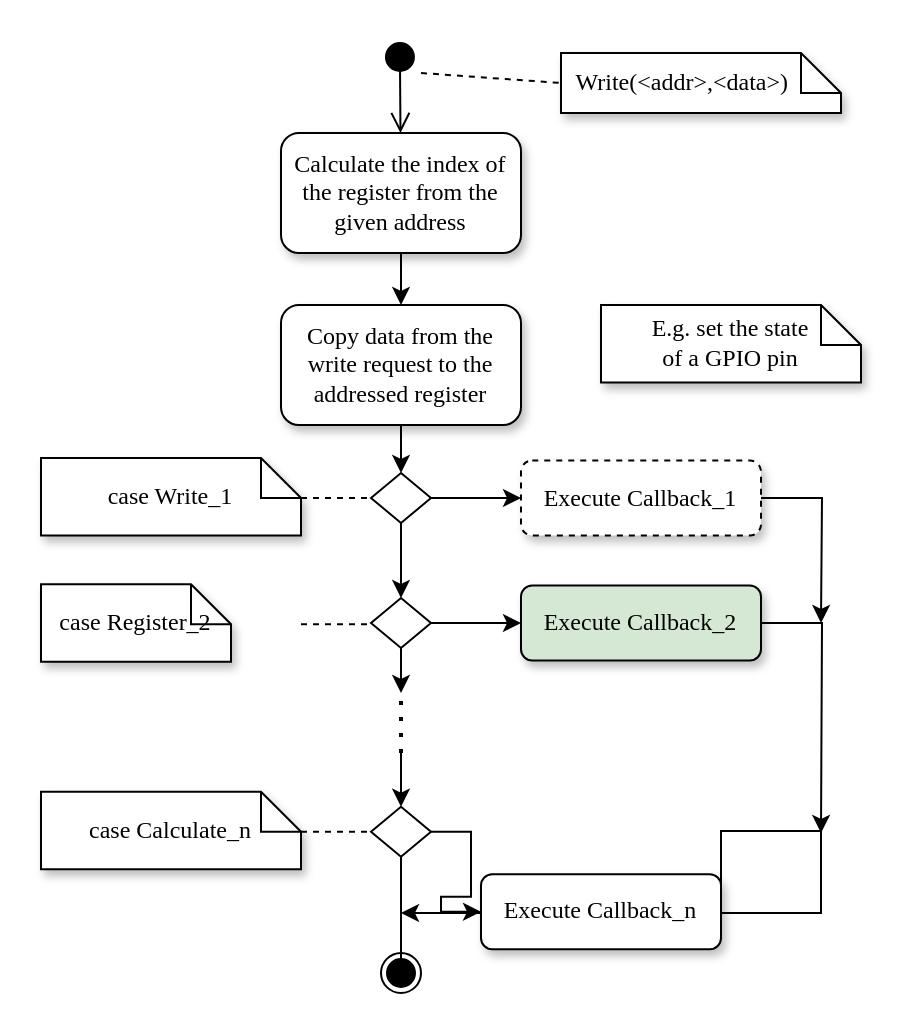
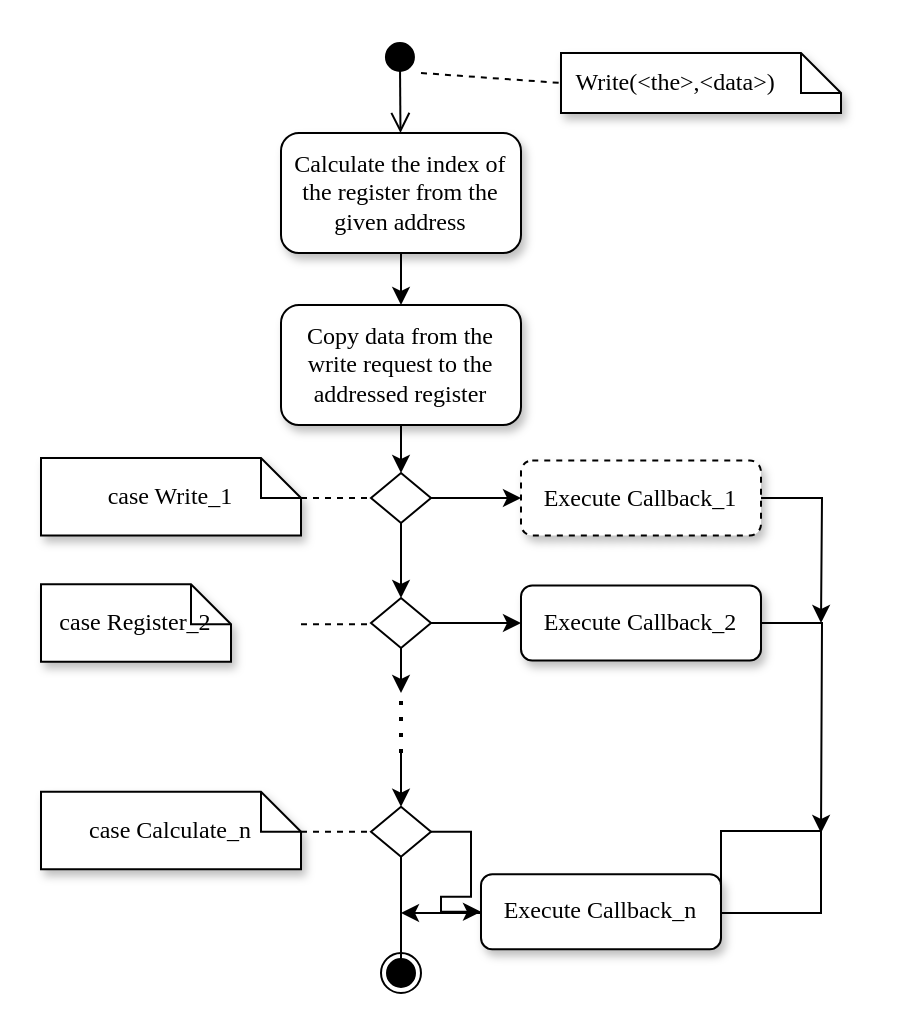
  <mxCell id="0" />
  <mxCell id="1" parent="0" />
  <mxCell id="2" value="" style="html=1;verticalAlign=bottom;startArrow=circle;startFill=1;endArrow=open;startSize=6;endSize=8;curved=0;rounded=0;entryX=0.5;entryY=0;entryDx=0;entryDy=0;" edge="1" parent="1"><mxGeometry width="80" relative="1" as="geometry"><mxPoint x="199.41" y="20" as="sourcePoint" /><mxPoint x="199.75" y="66" as="targetPoint" /><Array as="points"><mxPoint x="199.41" y="20" /></Array></mxGeometry></mxCell>
  <mxCell id="3" style="edgeStyle=orthogonalEdgeStyle;rounded=0;orthogonalLoop=1;jettySize=auto;html=1;exitX=0.5;exitY=1;exitDx=0;exitDy=0;entryX=0.5;entryY=0;entryDx=0;entryDy=0;entryPerimeter=0;" edge="1" parent="1" source="4" target="7"><mxGeometry relative="1" as="geometry" /></mxCell>
  <mxCell id="4" value="Copy data from the write request to the addressed register" style="rounded=1;whiteSpace=wrap;html=1;shadow=1;fontFamily=Computer Modern;" vertex="1" parent="1"><mxGeometry x="140" y="152" width="120" height="60" as="geometry" /></mxCell>
  <mxCell id="5" style="edgeStyle=orthogonalEdgeStyle;rounded=0;orthogonalLoop=1;jettySize=auto;html=1;exitX=1;exitY=0.5;exitDx=0;exitDy=0;exitPerimeter=0;entryX=0;entryY=0.5;entryDx=0;entryDy=0;" edge="1" parent="1" source="7" target="9"><mxGeometry relative="1" as="geometry" /></mxCell>
  <mxCell id="6" style="edgeStyle=orthogonalEdgeStyle;rounded=0;orthogonalLoop=1;jettySize=auto;html=1;exitX=0.5;exitY=1;exitDx=0;exitDy=0;exitPerimeter=0;entryX=0.5;entryY=0;entryDx=0;entryDy=0;entryPerimeter=0;" edge="1" parent="1" source="7" target="11"><mxGeometry relative="1" as="geometry" /></mxCell>
  <mxCell id="7" value="" style="strokeWidth=1;html=1;shape=mxgraph.flowchart.decision;whiteSpace=wrap;" vertex="1" parent="1"><mxGeometry x="185" y="236" width="30" height="25" as="geometry" /></mxCell>
  <mxCell id="8" style="edgeStyle=orthogonalEdgeStyle;rounded=0;orthogonalLoop=1;jettySize=auto;html=1;exitX=1;exitY=0.5;exitDx=0;exitDy=0;" edge="1" parent="1" source="9"><mxGeometry relative="1" as="geometry"><mxPoint x="410" y="311" as="targetPoint" /><mxPoint x="380" y="253.5" as="sourcePoint" /></mxGeometry></mxCell>
  <mxCell id="9" value="Execute Callback_1" style="rounded=1;whiteSpace=wrap;html=1;shadow=1;fontFamily=Computer Modern;dashed=1;" vertex="1" parent="1"><mxGeometry x="260" y="229.75" width="120" height="37.5" as="geometry" /></mxCell>
  <mxCell id="10" style="edgeStyle=orthogonalEdgeStyle;rounded=0;orthogonalLoop=1;jettySize=auto;html=1;exitX=1;exitY=0.5;exitDx=0;exitDy=0;exitPerimeter=0;entryX=0;entryY=0.5;entryDx=0;entryDy=0;" edge="1" parent="1" source="11" target="13"><mxGeometry relative="1" as="geometry" /></mxCell>
  <mxCell id="11" value="" style="strokeWidth=1;html=1;shape=mxgraph.flowchart.decision;whiteSpace=wrap;" vertex="1" parent="1"><mxGeometry x="185" y="298.5" width="30" height="25" as="geometry" /></mxCell>
  <mxCell id="12" style="edgeStyle=orthogonalEdgeStyle;rounded=0;orthogonalLoop=1;jettySize=auto;html=1;exitX=1;exitY=0.5;exitDx=0;exitDy=0;" edge="1" parent="1" source="13"><mxGeometry relative="1" as="geometry"><mxPoint x="410" y="416" as="targetPoint" /></mxGeometry></mxCell>
- <mxCell id="13" value="Execute Callback_2" style="rounded=1;whiteSpace=wrap;html=1;shadow=1;fontFamily=Computer Modern;fillColor=#d5e8d4;" vertex="1" parent="1"><mxGeometry x="260" y="292.26" width="120" height="37.5" as="geometry" /></mxCell>
+ <mxCell id="13" value="Execute Callback_2" style="rounded=1;whiteSpace=wrap;html=1;shadow=1;fontFamily=Computer Modern;" vertex="1" parent="1"><mxGeometry x="260" y="292.26" width="120" height="37.5" as="geometry" /></mxCell>
  <mxCell id="14" style="edgeStyle=orthogonalEdgeStyle;rounded=0;orthogonalLoop=1;jettySize=auto;html=1;exitX=0;exitY=0;exitDx=130;exitDy=20;exitPerimeter=0;entryX=0;entryY=0.5;entryDx=0;entryDy=0;entryPerimeter=0;endArrow=none;endFill=0;dashed=1;" edge="1" parent="1" source="15" target="7"><mxGeometry relative="1" as="geometry" /></mxCell>
  <mxCell id="15" value="case Write_1" style="shape=note;size=20;whiteSpace=wrap;html=1;shadow=1;fontFamily=Computer Modern;" vertex="1" parent="1"><mxGeometry x="20" y="228.5" width="130" height="38.75" as="geometry" /></mxCell>
  <mxCell id="16" value="case Register_2" style="shape=note;size=20;whiteSpace=wrap;html=1;shadow=1;fontFamily=Computer Modern;" vertex="1" parent="1"><mxGeometry x="20" y="291.63" width="95" height="38.75" as="geometry" /></mxCell>
  <mxCell id="17" style="edgeStyle=orthogonalEdgeStyle;rounded=0;orthogonalLoop=1;jettySize=auto;html=1;exitX=0;exitY=0;exitDx=130;exitDy=20;exitPerimeter=0;entryX=0;entryY=0.5;entryDx=0;entryDy=0;entryPerimeter=0;endArrow=none;endFill=0;dashed=1;" edge="1" parent="1" source="16" target="11"><mxGeometry relative="1" as="geometry"><mxPoint x="150" y="259" as="sourcePoint" /><mxPoint x="195" y="259" as="targetPoint" /></mxGeometry></mxCell>
  <mxCell id="18" style="edgeStyle=orthogonalEdgeStyle;rounded=0;orthogonalLoop=1;jettySize=auto;html=1;exitX=1;exitY=0.5;exitDx=0;exitDy=0;exitPerimeter=0;entryX=0;entryY=0.5;entryDx=0;entryDy=0;" edge="1" parent="1" source="19" target="21"><mxGeometry relative="1" as="geometry" /></mxCell>
  <mxCell id="19" value="" style="strokeWidth=1;html=1;shape=mxgraph.flowchart.decision;whiteSpace=wrap;" vertex="1" parent="1"><mxGeometry x="185" y="402.87" width="30" height="25" as="geometry" /></mxCell>
  <mxCell id="20" style="edgeStyle=orthogonalEdgeStyle;rounded=0;orthogonalLoop=1;jettySize=auto;html=1;exitX=1;exitY=0.5;exitDx=0;exitDy=0;" edge="1" parent="1" source="21"><mxGeometry relative="1" as="geometry"><mxPoint x="200" y="456" as="targetPoint" /><Array as="points"><mxPoint x="410" y="415" /><mxPoint x="410" y="456" /></Array></mxGeometry></mxCell>
  <mxCell id="21" value="Execute Callback_n" style="rounded=1;whiteSpace=wrap;html=1;shadow=1;fontFamily=Computer Modern;" vertex="1" parent="1"><mxGeometry x="240" y="436.63" width="120" height="37.5" as="geometry" /></mxCell>
  <mxCell id="22" value="case Calculate_n" style="shape=note;size=20;whiteSpace=wrap;html=1;shadow=1;fontFamily=Computer Modern;" vertex="1" parent="1"><mxGeometry x="20" y="395.38" width="130" height="38.75" as="geometry" /></mxCell>
  <mxCell id="23" style="edgeStyle=orthogonalEdgeStyle;rounded=0;orthogonalLoop=1;jettySize=auto;html=1;exitX=0;exitY=0;exitDx=130;exitDy=20;exitPerimeter=0;entryX=0;entryY=0.5;entryDx=0;entryDy=0;entryPerimeter=0;endArrow=none;endFill=0;dashed=1;" edge="1" parent="1" source="22" target="19"><mxGeometry relative="1" as="geometry"><mxPoint x="150" y="363.37" as="sourcePoint" /><mxPoint x="195" y="363.37" as="targetPoint" /></mxGeometry></mxCell>
  <mxCell id="24" style="edgeStyle=orthogonalEdgeStyle;rounded=0;orthogonalLoop=1;jettySize=auto;html=1;exitX=0.5;exitY=1;exitDx=0;exitDy=0;exitPerimeter=0;" edge="1" parent="1" source="11"><mxGeometry relative="1" as="geometry"><mxPoint x="200" y="326" as="sourcePoint" /><mxPoint x="200" y="346" as="targetPoint" /></mxGeometry></mxCell>
  <mxCell id="25" style="edgeStyle=orthogonalEdgeStyle;rounded=0;orthogonalLoop=1;jettySize=auto;html=1;entryX=0.5;entryY=0;entryDx=0;entryDy=0;entryPerimeter=0;" edge="1" parent="1" target="19"><mxGeometry relative="1" as="geometry"><mxPoint x="200" y="376" as="sourcePoint" /><mxPoint x="210" y="356" as="targetPoint" /></mxGeometry></mxCell>
  <mxCell id="26" value="" style="endArrow=none;dashed=1;html=1;dashPattern=1 3;strokeWidth=2;rounded=0;" edge="1" parent="1"><mxGeometry width="50" height="50" relative="1" as="geometry"><mxPoint x="200" y="376" as="sourcePoint" /><mxPoint x="200" y="346" as="targetPoint" /></mxGeometry></mxCell>
  <mxCell id="27" value="" style="strokeWidth=1;html=1;shape=mxgraph.flowchart.start_2;whiteSpace=wrap;" vertex="1" parent="1"><mxGeometry x="190" y="476" width="20" height="20" as="geometry" /></mxCell>
  <mxCell id="28" value="" style="html=1;verticalAlign=bottom;startArrow=circle;startFill=1;endArrow=none;startSize=6;endSize=8;curved=0;rounded=0;endFill=0;entryX=0.5;entryY=1;entryDx=0;entryDy=0;entryPerimeter=0;" edge="1" parent="1" target="19"><mxGeometry width="80" relative="1" as="geometry"><mxPoint x="200" y="494" as="sourcePoint" /><mxPoint x="200" y="436" as="targetPoint" /></mxGeometry></mxCell>
  <mxCell id="29" style="edgeStyle=orthogonalEdgeStyle;rounded=0;orthogonalLoop=1;jettySize=auto;html=1;exitX=0.5;exitY=1;exitDx=0;exitDy=0;entryX=0.5;entryY=0;entryDx=0;entryDy=0;" edge="1" parent="1" source="30" target="4"><mxGeometry relative="1" as="geometry" /></mxCell>
  <mxCell id="30" value="Calculate the index of the register from the given address" style="rounded=1;whiteSpace=wrap;html=1;shadow=1;fontFamily=Computer Modern;" vertex="1" parent="1"><mxGeometry x="140" y="66" width="120" height="60" as="geometry" /></mxCell>
- <mxCell id="31" value="E.g. set the state &lt;br&gt;of a GPIO pin" style="shape=note;size=20;whiteSpace=wrap;html=1;shadow=1;fontFamily=Computer Modern;" vertex="1" parent="1"><mxGeometry x="300" y="152" width="130" height="38.75" as="geometry" /></mxCell>
- <mxCell id="32" value="&amp;nbsp; Write(&amp;lt;addr&amp;gt;,&amp;lt;data&amp;gt;)" style="shape=note;size=20;whiteSpace=wrap;html=1;shadow=1;fontFamily=Computer Modern;align=left;" vertex="1" parent="1"><mxGeometry x="280" y="26" width="140" height="30" as="geometry" /></mxCell>
+ <mxCell id="32" value="&amp;nbsp; Write(&amp;lt;the&amp;gt;,&amp;lt;data&amp;gt;)" style="shape=note;size=20;whiteSpace=wrap;html=1;shadow=1;fontFamily=Computer Modern;align=left;" vertex="1" parent="1"><mxGeometry x="280" y="26" width="140" height="30" as="geometry" /></mxCell>
  <mxCell id="33" value="" style="endArrow=none;dashed=1;html=1;rounded=0;entryX=0;entryY=0.5;entryDx=0;entryDy=0;entryPerimeter=0;" edge="1" parent="1" target="32"><mxGeometry width="50" height="50" relative="1" as="geometry"><mxPoint x="210" y="36" as="sourcePoint" /><mxPoint x="375" y="201" as="targetPoint" /></mxGeometry></mxCell>
